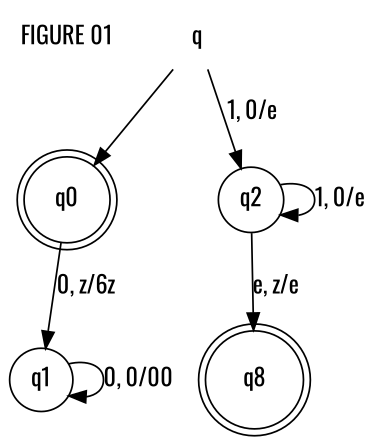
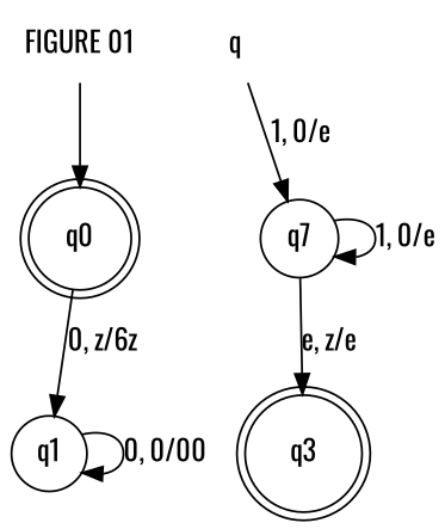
  digraph {
    fontname=Oswald
    node [fontname=Oswald shape=plaintext]
    edge [fontname=Oswald]
    n1 [height=0.5 label="FIGURE 01" width=0.5]
    q [height=0.5 width=0.5]
    q0 [height=0.4 shape=doublecircle width=0.4]
-   q2 [height=0.5 shape=circle width=0.5]
+   q2 [height=0.5 shape=circle width=0.5 label=q7]
    q1 [height=0.5 shape=circle width=0.5]
-   q3 [height=0.4 shape=doublecircle width=0.4 label=q8]
-   q -> q0
+   q3 [height=0.4 shape=doublecircle width=0.4]
+   n1 -> q0
    q -> q2 [label="1, 0/e"]
    q0 -> q1 [label="0, z/6z"]
    q2 -> q2 [label="1, 0/e"]
    q2 -> q3 [label="e, z/e"]
    q1 -> q1 [label="0, 0/00"]
  }
